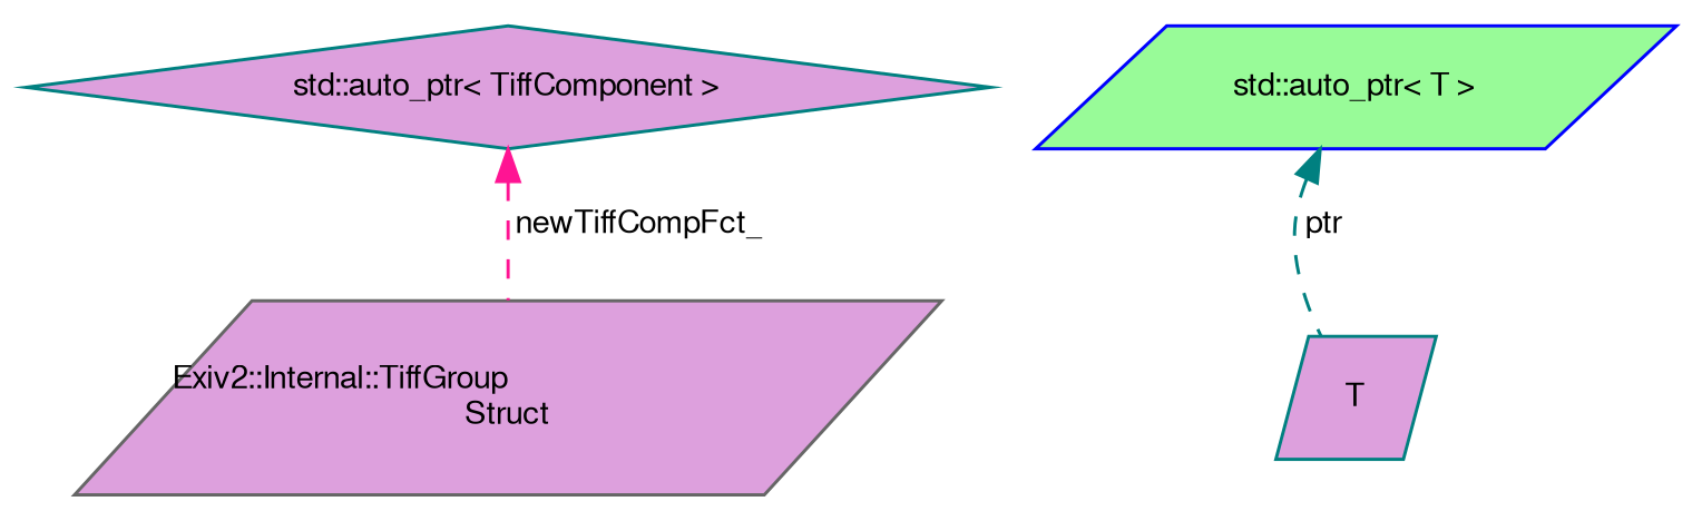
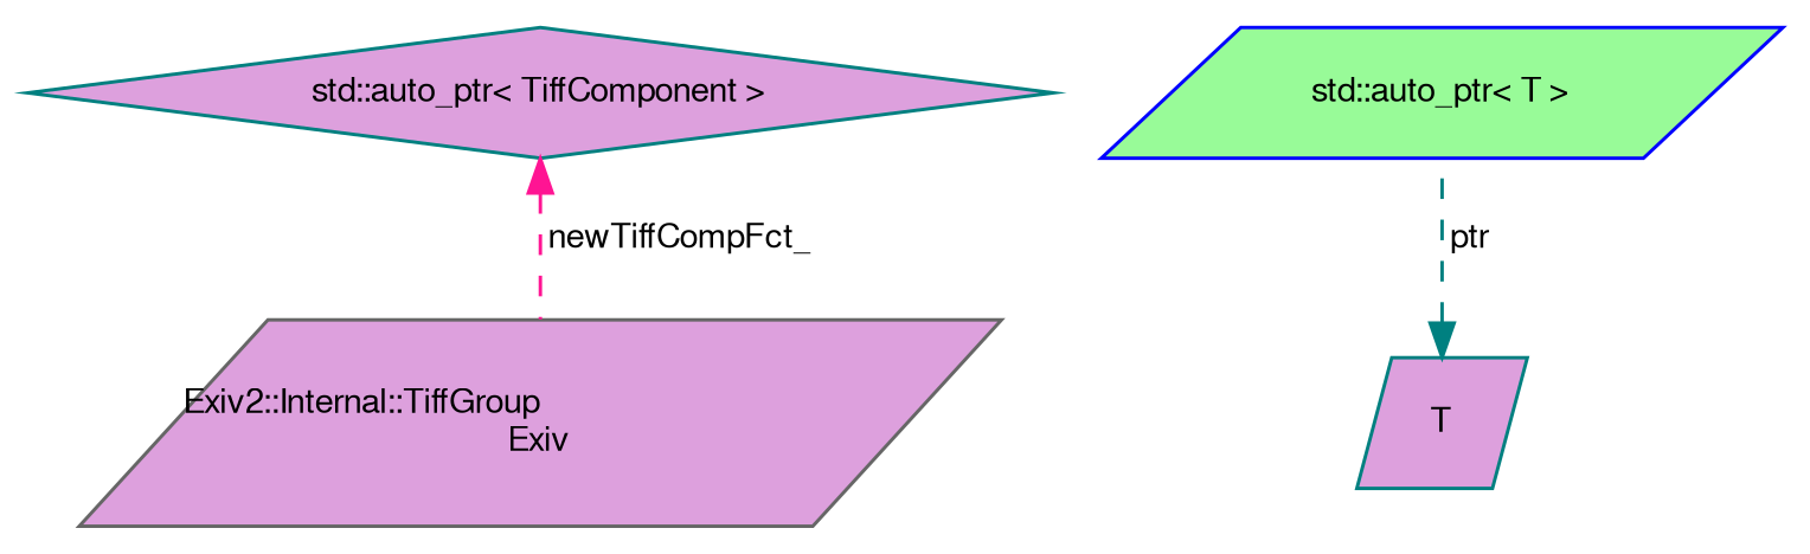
  digraph {
    node [color=teal fillcolor=plum fontname=FreeSans fontsize=10 shape=parallelogram style=filled]
    edge [dir=back fontname=FreeSans fontsize=10 labelfontname=FreeSans labelfontsize=10 style=dashed]
-   n1 [color=gray40 fontcolor=black height=0.2 label="Exiv2::Internal::TiffGroup\lStruct" width=0.4]
+   n1 [color=gray40 fontcolor=black height=0.2 label="Exiv2::Internal::TiffGroup\lExiv" width=0.4]
    n2 [height=0.2 label="std::auto_ptr\< TiffComponent \>" shape=diamond width=0.4]
    n3 [color=blue fillcolor=palegreen height=0.2 label="std::auto_ptr\< T \>" width=0.4]
    n4 [height=0.2 label=T width=0.4]
    n2 -> n1 [color=deeppink label=" newTiffCompFct_"]
-   n3 -> n4 [color=teal label=" ptr"]
+   n4 -> n3 [color=teal label=" ptr"]
  }
